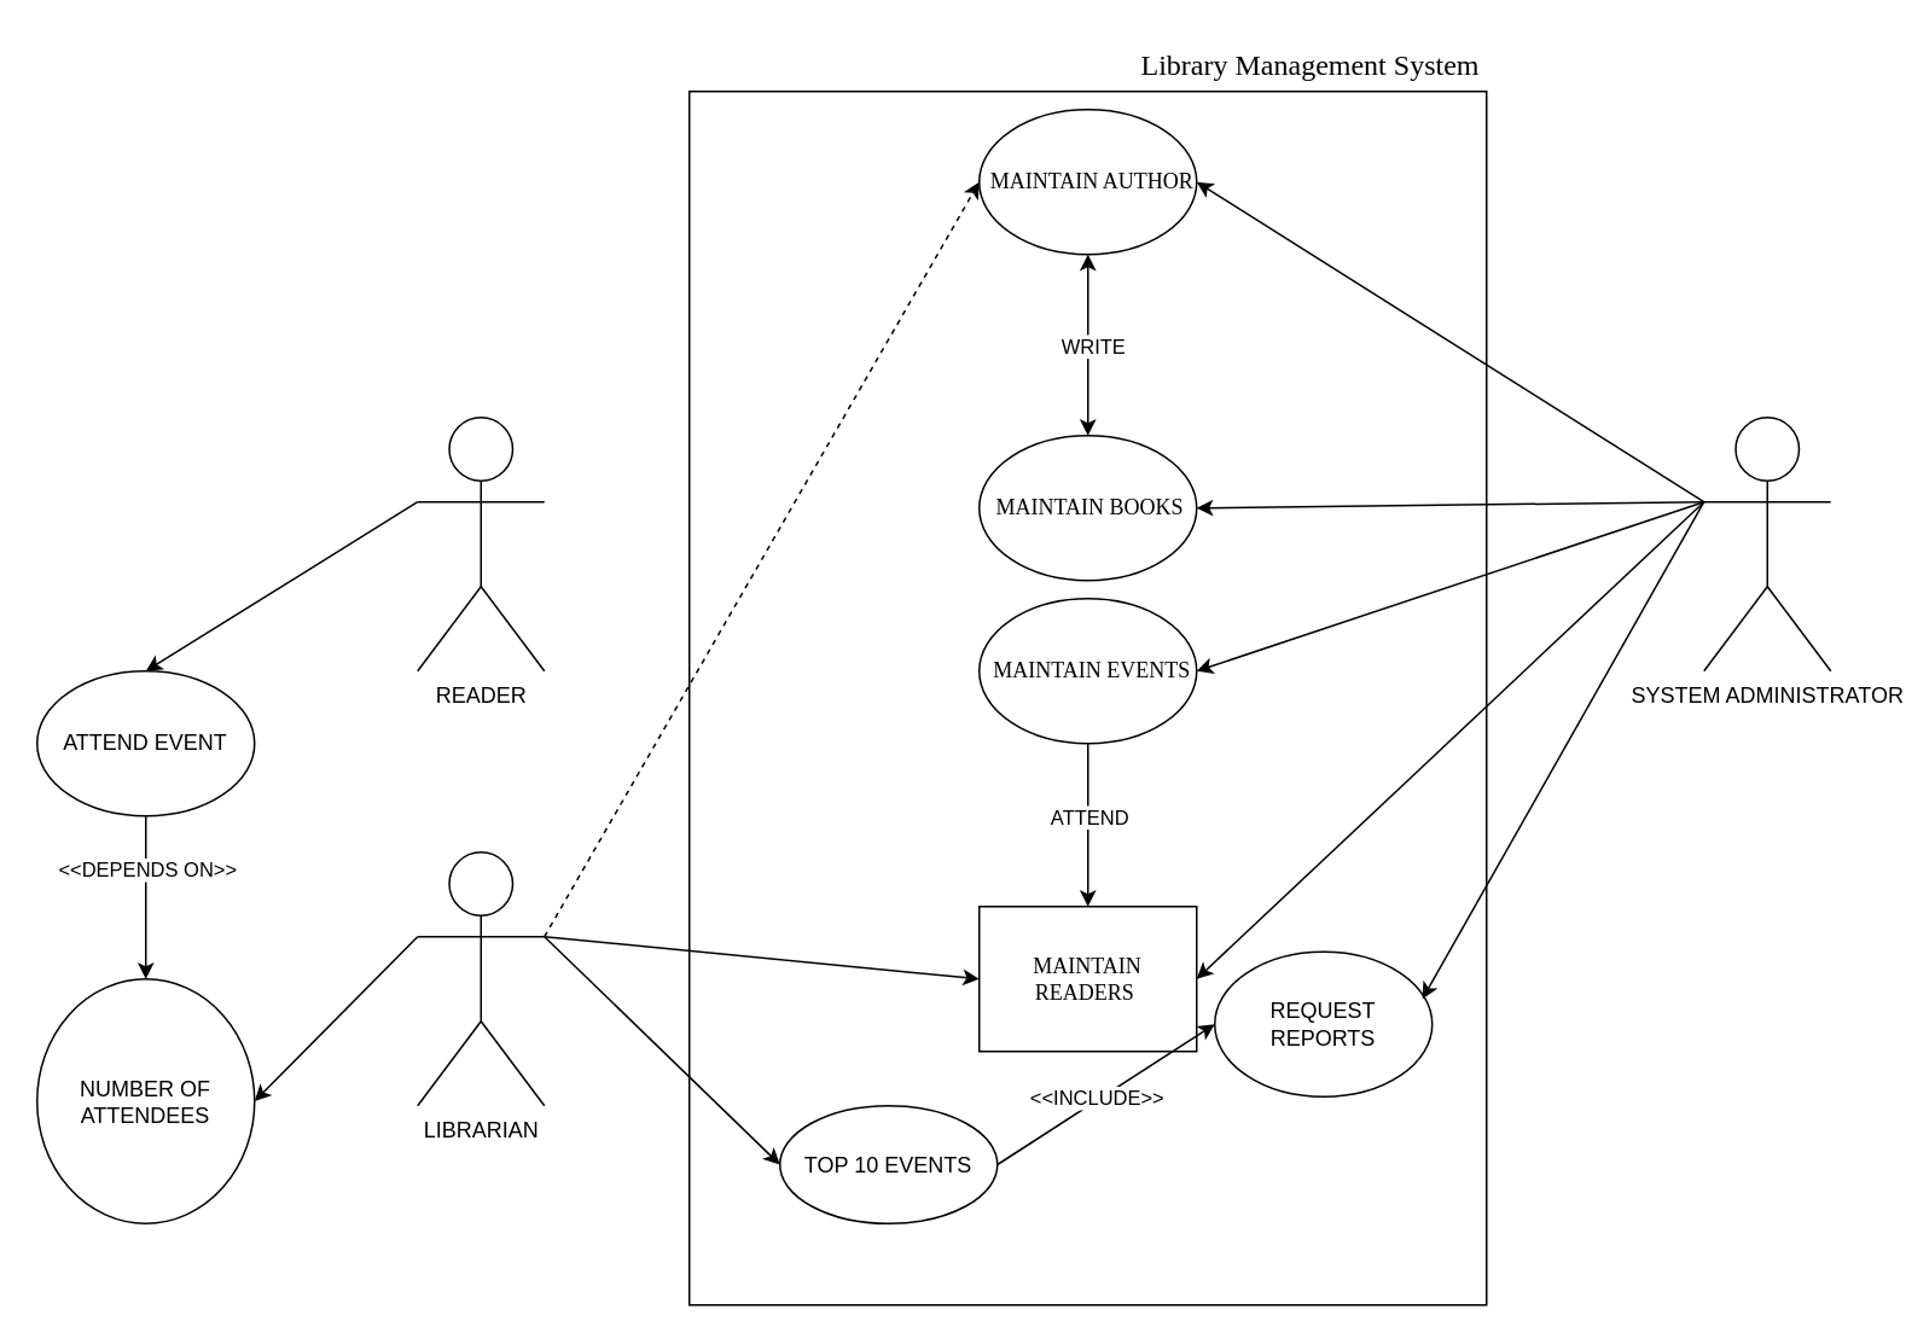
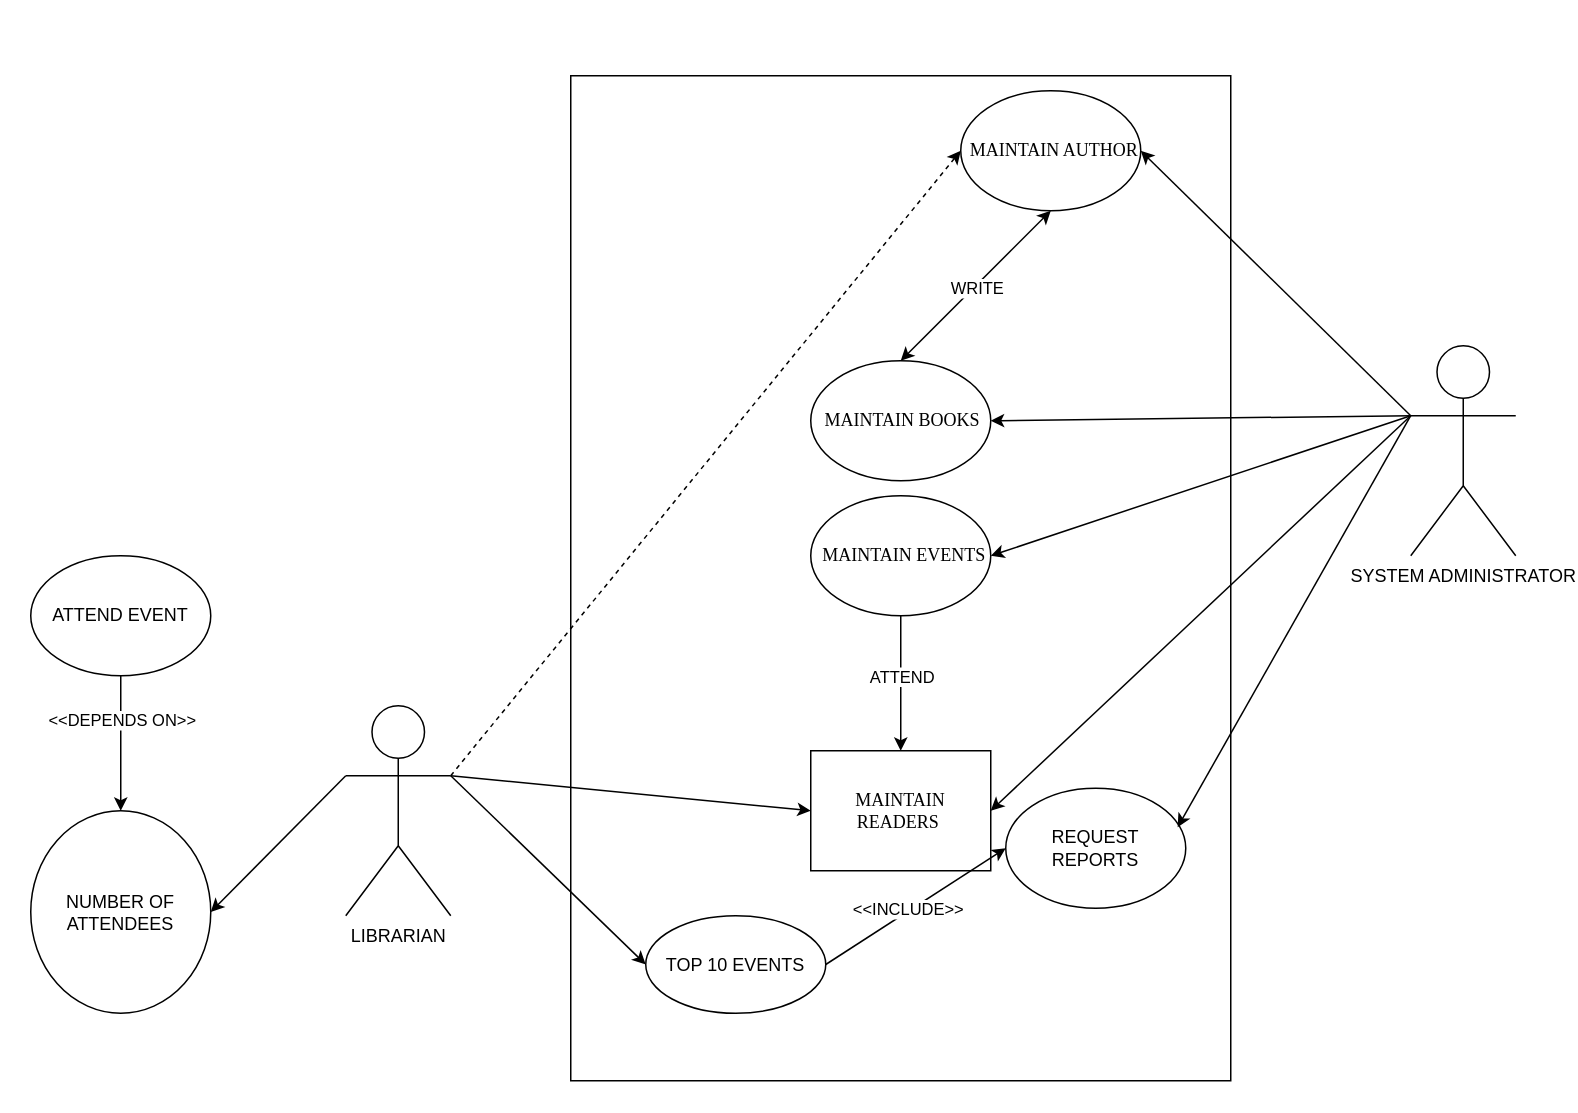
  <mxCell id="0" />
  <mxCell id="1" parent="0" />
  <mxCell id="2" value="" style="rounded=0;whiteSpace=wrap;html=1;" vertex="1" parent="1"><mxGeometry x="380" y="50" width="440" height="670" as="geometry" /></mxCell>
- <mxCell id="3" value="&lt;span style=&quot;font-size: 12pt; font-family: &amp;quot;Helvetica World&amp;quot;;&quot;&gt;Library Management System&amp;nbsp;&lt;/span&gt;" style="text;html=1;align=center;verticalAlign=middle;whiteSpace=wrap;rounded=0;" vertex="1" parent="1"><mxGeometry x="590" y="20" width="270" height="30" as="geometry" /></mxCell>
  <mxCell id="4" value="SYSTEM ADMINISTRATOR" style="shape=umlActor;verticalLabelPosition=bottom;verticalAlign=top;html=1;outlineConnect=0;shadow=0;" vertex="1" parent="1"><mxGeometry x="940" y="230" width="70" height="140" as="geometry" /></mxCell>
- <mxCell id="5" value="READER" style="shape=umlActor;verticalLabelPosition=bottom;verticalAlign=top;html=1;outlineConnect=0;shadow=0;" vertex="1" parent="1"><mxGeometry x="230" y="230" width="70" height="140" as="geometry" /></mxCell>
  <mxCell id="6" value="&lt;p style=&quot;margin-left: 20pt; text-indent: -18pt; line-height: 16.8px;&quot; class=&quot;MsoNormal&quot;&gt;&lt;span style=&quot;font-family: &amp;quot;Helvetica World&amp;quot;;&quot;&gt;MAINTAIN BOOKS&lt;/span&gt;&lt;/p&gt;" style="ellipse;whiteSpace=wrap;html=1;" vertex="1" parent="1"><mxGeometry x="540" y="240" width="120" height="80" as="geometry" /></mxCell>
- <mxCell id="7" value="&lt;p style=&quot;margin-left:20.0pt;text-indent:-18.0pt;line-height:&lt;br/&gt;140%;mso-list:l0 level1 lfo1&quot; class=&quot;MsoNormal&quot;&gt;&lt;span style=&quot;font-family:&lt;br/&gt;Symbol;mso-fareast-font-family:Symbol;mso-bidi-font-family:Symbol&quot;&gt;&lt;span style=&quot;font-variant-numeric: normal; font-variant-east-asian: normal; font-variant-alternates: normal; font-size-adjust: none; font-kerning: auto; font-optical-sizing: auto; font-feature-settings: normal; font-variation-settings: normal; font-variant-position: normal; font-variant-emoji: normal; font-stretch: normal; font-size: 7pt; line-height: normal; font-family: &amp;quot;Times New Roman&amp;quot;;&quot;&gt;&amp;nbsp;&lt;/span&gt;&lt;/span&gt;&lt;span style=&quot;font-family: &amp;quot;Helvetica World&amp;quot;;&quot;&gt;MAINTAIN AUTHOR&lt;/span&gt;&lt;/p&gt;" style="ellipse;whiteSpace=wrap;html=1;" vertex="1" parent="1"><mxGeometry x="540" y="60" width="120" height="80" as="geometry" /></mxCell>
+ <mxCell id="7" value="&lt;p style=&quot;margin-left:20.0pt;text-indent:-18.0pt;line-height:&lt;br/&gt;140%;mso-list:l0 level1 lfo1&quot; class=&quot;MsoNormal&quot;&gt;&lt;span style=&quot;font-family:&lt;br/&gt;Symbol;mso-fareast-font-family:Symbol;mso-bidi-font-family:Symbol&quot;&gt;&lt;span style=&quot;font-variant-numeric: normal; font-variant-east-asian: normal; font-variant-alternates: normal; font-size-adjust: none; font-kerning: auto; font-optical-sizing: auto; font-feature-settings: normal; font-variation-settings: normal; font-variant-position: normal; font-variant-emoji: normal; font-stretch: normal; font-size: 7pt; line-height: normal; font-family: &amp;quot;Times New Roman&amp;quot;;&quot;&gt;&amp;nbsp;&lt;/span&gt;&lt;/span&gt;&lt;span style=&quot;font-family: &amp;quot;Helvetica World&amp;quot;;&quot;&gt;MAINTAIN AUTHOR&lt;/span&gt;&lt;/p&gt;" style="ellipse;whiteSpace=wrap;html=1;" vertex="1" parent="1"><mxGeometry x="640" y="60" width="120" height="80" as="geometry" /></mxCell>
  <mxCell id="8" value="&lt;span style=&quot;text-indent: -24px; font-family: &amp;quot;Helvetica World&amp;quot;;&quot;&gt;MAINTAIN READERS&amp;nbsp;&lt;/span&gt;" style="whiteSpace=wrap;html=1;rounded=0;" vertex="1" parent="1"><mxGeometry x="540" y="500" width="120" height="80" as="geometry" /></mxCell>
  <mxCell id="9" value="&lt;p style=&quot;margin-left: 20pt; text-indent: -18pt; line-height: 16.8px;&quot; class=&quot;MsoNormal&quot;&gt;&lt;span style=&quot;font-family: Symbol;&quot;&gt;&lt;span style=&quot;font-variant-numeric: normal; font-variant-east-asian: normal; font-variant-alternates: normal; font-size-adjust: none; font-kerning: auto; font-optical-sizing: auto; font-feature-settings: normal; font-variation-settings: normal; font-variant-position: normal; font-variant-emoji: normal; font-stretch: normal; font-size: 7pt; line-height: normal; font-family: &amp;quot;Times New Roman&amp;quot;;&quot;&gt;&amp;nbsp;&lt;/span&gt;&lt;/span&gt;&lt;span style=&quot;font-family: &amp;quot;Helvetica World&amp;quot;;&quot;&gt;MAINTAIN EVENTS&lt;/span&gt;&lt;/p&gt;" style="ellipse;whiteSpace=wrap;html=1;" vertex="1" parent="1"><mxGeometry x="540" y="330" width="120" height="80" as="geometry" /></mxCell>
  <mxCell id="10" value="ATTEND EVENT" style="ellipse;whiteSpace=wrap;html=1;" vertex="1" parent="1"><mxGeometry x="20" y="370" width="120" height="80" as="geometry" /></mxCell>
- <mxCell id="11" value="" style="endArrow=classic;html=1;rounded=0;entryX=0.5;entryY=0;entryDx=0;entryDy=0;exitX=0;exitY=0.333;exitDx=0;exitDy=0;exitPerimeter=0;" edge="1" parent="1" source="5" target="10"><mxGeometry width="50" height="50" relative="1" as="geometry"><mxPoint x="450" y="390" as="sourcePoint" /><mxPoint x="500" y="340" as="targetPoint" /></mxGeometry></mxCell>
  <mxCell id="12" value="REQUEST REPORTS" style="ellipse;whiteSpace=wrap;html=1;" vertex="1" parent="1"><mxGeometry x="670" y="525" width="120" height="80" as="geometry" /></mxCell>
  <mxCell id="13" value="" style="endArrow=classic;html=1;rounded=0;entryX=0.955;entryY=0.325;entryDx=0;entryDy=0;entryPerimeter=0;exitX=0;exitY=0.333;exitDx=0;exitDy=0;exitPerimeter=0;" edge="1" parent="1" source="4" target="12"><mxGeometry width="50" height="50" relative="1" as="geometry"><mxPoint x="850" y="260" as="sourcePoint" /><mxPoint x="500" y="340" as="targetPoint" /></mxGeometry></mxCell>
  <mxCell id="14" value="" style="endArrow=classic;html=1;rounded=0;entryX=1;entryY=0.5;entryDx=0;entryDy=0;exitX=0;exitY=0.333;exitDx=0;exitDy=0;exitPerimeter=0;" edge="1" parent="1" source="4" target="8"><mxGeometry width="50" height="50" relative="1" as="geometry"><mxPoint x="860" y="210" as="sourcePoint" /><mxPoint x="500" y="340" as="targetPoint" /></mxGeometry></mxCell>
  <mxCell id="15" value="" style="endArrow=classic;html=1;rounded=0;exitX=0;exitY=0.333;exitDx=0;exitDy=0;exitPerimeter=0;entryX=1;entryY=0.5;entryDx=0;entryDy=0;" edge="1" parent="1" source="4" target="9"><mxGeometry width="50" height="50" relative="1" as="geometry"><mxPoint x="450" y="390" as="sourcePoint" /><mxPoint x="500" y="340" as="targetPoint" /></mxGeometry></mxCell>
  <mxCell id="16" value="" style="endArrow=classic;html=1;rounded=0;entryX=1;entryY=0.5;entryDx=0;entryDy=0;exitX=0;exitY=0.333;exitDx=0;exitDy=0;exitPerimeter=0;" edge="1" parent="1" source="4" target="6"><mxGeometry width="50" height="50" relative="1" as="geometry"><mxPoint x="450" y="390" as="sourcePoint" /><mxPoint x="500" y="340" as="targetPoint" /></mxGeometry></mxCell>
  <mxCell id="17" value="" style="endArrow=classic;html=1;rounded=0;exitX=0;exitY=0.333;exitDx=0;exitDy=0;exitPerimeter=0;entryX=1;entryY=0.5;entryDx=0;entryDy=0;" edge="1" parent="1" source="4" target="7"><mxGeometry width="50" height="50" relative="1" as="geometry"><mxPoint x="450" y="390" as="sourcePoint" /><mxPoint x="500" y="340" as="targetPoint" /></mxGeometry></mxCell>
  <mxCell id="18" value="NUMBER OF ATTENDEES" style="ellipse;whiteSpace=wrap;html=1;" vertex="1" parent="1"><mxGeometry x="20" y="540" width="120" height="135" as="geometry" /></mxCell>
  <mxCell id="19" value="" style="endArrow=classic;html=1;rounded=0;entryX=0.5;entryY=0;entryDx=0;entryDy=0;exitX=0.5;exitY=1;exitDx=0;exitDy=0;" edge="1" parent="1" source="10" target="18"><mxGeometry width="50" height="50" relative="1" as="geometry"><mxPoint x="450" y="390" as="sourcePoint" /><mxPoint x="500" y="340" as="targetPoint" /></mxGeometry></mxCell>
  <mxCell id="20" value="&amp;lt;&amp;lt;DEPENDS ON&amp;gt;&amp;gt;" style="edgeLabel;html=1;align=center;verticalAlign=middle;resizable=0;points=[];" vertex="1" connectable="0" parent="19"><mxGeometry x="-0.359" relative="1" as="geometry"><mxPoint as="offset" /></mxGeometry></mxCell>
  <mxCell id="21" value="LIBRARIAN" style="shape=umlActor;verticalLabelPosition=bottom;verticalAlign=top;html=1;outlineConnect=0;shadow=0;" vertex="1" parent="1"><mxGeometry x="230" y="470" width="70" height="140" as="geometry" /></mxCell>
  <mxCell id="22" value="" style="endArrow=classic;html=1;rounded=0;exitX=1;exitY=0.333;exitDx=0;exitDy=0;exitPerimeter=0;entryX=0;entryY=0.5;entryDx=0;entryDy=0;" edge="1" parent="1" source="21" target="24"><mxGeometry width="50" height="50" relative="1" as="geometry"><mxPoint x="450" y="510" as="sourcePoint" /><mxPoint x="350" y="610" as="targetPoint" /></mxGeometry></mxCell>
  <mxCell id="23" value="" style="endArrow=classic;html=1;rounded=0;entryX=1;entryY=0.5;entryDx=0;entryDy=0;exitX=0;exitY=0.333;exitDx=0;exitDy=0;exitPerimeter=0;" edge="1" parent="1" source="21" target="18"><mxGeometry width="50" height="50" relative="1" as="geometry"><mxPoint x="450" y="510" as="sourcePoint" /><mxPoint x="500" y="460" as="targetPoint" /></mxGeometry></mxCell>
  <mxCell id="24" value="TOP 10 EVENTS" style="ellipse;whiteSpace=wrap;html=1;" vertex="1" parent="1"><mxGeometry x="430" y="610" width="120" height="65" as="geometry" /></mxCell>
  <mxCell id="25" value="" style="endArrow=classic;html=1;rounded=0;entryX=0;entryY=0.5;entryDx=0;entryDy=0;exitX=1;exitY=0.5;exitDx=0;exitDy=0;" edge="1" parent="1" source="24" target="12"><mxGeometry width="50" height="50" relative="1" as="geometry"><mxPoint x="450" y="350" as="sourcePoint" /><mxPoint x="500" y="300" as="targetPoint" /></mxGeometry></mxCell>
  <mxCell id="26" value="&amp;lt;&amp;lt;INCLUDE&amp;gt;&amp;gt;" style="edgeLabel;html=1;align=center;verticalAlign=middle;resizable=0;points=[];" vertex="1" connectable="0" parent="25"><mxGeometry x="-0.08" y="1" relative="1" as="geometry"><mxPoint as="offset" /></mxGeometry></mxCell>
  <mxCell id="27" value="" style="endArrow=classic;html=1;rounded=0;entryX=0;entryY=0.5;entryDx=0;entryDy=0;exitX=1;exitY=0.333;exitDx=0;exitDy=0;exitPerimeter=0;" edge="1" parent="1" source="21" target="8"><mxGeometry width="50" height="50" relative="1" as="geometry"><mxPoint x="470" y="460" as="sourcePoint" /><mxPoint x="520" y="410" as="targetPoint" /></mxGeometry></mxCell>
  <mxCell id="28" value="" style="endArrow=classic;html=1;rounded=0;exitX=1;exitY=0.333;exitDx=0;exitDy=0;exitPerimeter=0;entryX=0;entryY=0.5;entryDx=0;entryDy=0;dashed=1;" edge="1" parent="1" source="21" target="7"><mxGeometry width="50" height="50" relative="1" as="geometry"><mxPoint x="470" y="310" as="sourcePoint" /><mxPoint x="520" y="260" as="targetPoint" /></mxGeometry></mxCell>
  <mxCell id="29" value="" style="endArrow=none;startArrow=classic;html=1;rounded=0;entryX=0.5;entryY=1;entryDx=0;entryDy=0;exitX=0.5;exitY=0;exitDx=0;exitDy=0;" edge="1" parent="1" source="8" target="9"><mxGeometry width="50" height="50" relative="1" as="geometry"><mxPoint x="470" y="460" as="sourcePoint" /><mxPoint x="520" y="410" as="targetPoint" /></mxGeometry></mxCell>
  <mxCell id="30" value="ATTEND" style="edgeLabel;html=1;align=center;verticalAlign=middle;resizable=0;points=[];" vertex="1" connectable="0" parent="29"><mxGeometry x="0.105" relative="1" as="geometry"><mxPoint as="offset" /></mxGeometry></mxCell>
  <mxCell id="31" value="" style="endArrow=classic;startArrow=classic;html=1;rounded=0;entryX=0.5;entryY=1;entryDx=0;entryDy=0;exitX=0.5;exitY=0;exitDx=0;exitDy=0;" edge="1" parent="1" source="6" target="7"><mxGeometry width="50" height="50" relative="1" as="geometry"><mxPoint x="470" y="460" as="sourcePoint" /><mxPoint x="520" y="410" as="targetPoint" /></mxGeometry></mxCell>
  <mxCell id="32" value="WRITE" style="edgeLabel;html=1;align=center;verticalAlign=middle;resizable=0;points=[];" vertex="1" connectable="0" parent="31"><mxGeometry x="-0.006" y="-2" relative="1" as="geometry"><mxPoint as="offset" /></mxGeometry></mxCell>
